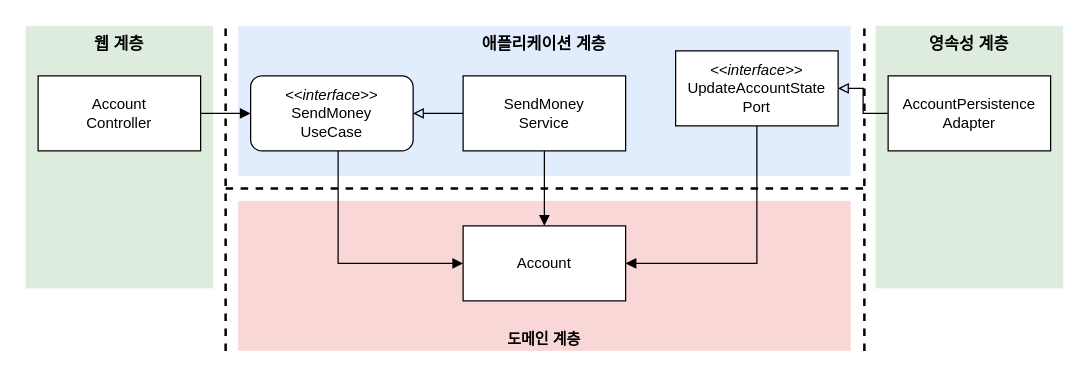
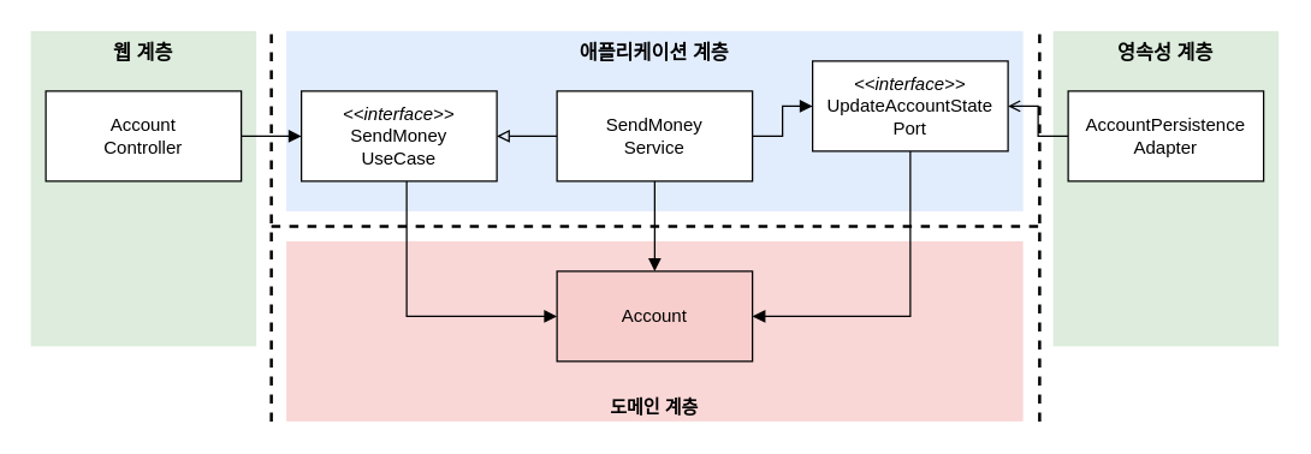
  <mxCell id="0" />
  <mxCell id="1" parent="0" />
  <mxCell id="2" value="도메인 계층" style="rounded=0;whiteSpace=wrap;html=1;fillColor=#f8cecc;strokeColor=none;opacity=80;fontStyle=1;verticalAlign=bottom;" parent="1" vertex="1"><mxGeometry x="190" y="160" width="490" height="120" as="geometry" /></mxCell>
  <mxCell id="3" value="영속성 계층" style="rounded=0;whiteSpace=wrap;html=1;fillColor=#d5e8d4;strokeColor=none;opacity=80;fontStyle=1;fontSize=13;verticalAlign=top;" parent="1" vertex="1"><mxGeometry x="700" y="20" width="150" height="210" as="geometry" /></mxCell>
  <mxCell id="4" value="애플리케이션 계층" style="rounded=0;whiteSpace=wrap;html=1;fillColor=#dae8fc;strokeColor=none;opacity=80;fontStyle=1;verticalAlign=top;fontSize=13;" parent="1" vertex="1"><mxGeometry x="190" y="20" width="490" height="120" as="geometry" /></mxCell>
  <mxCell id="5" value="웹 계층" style="rounded=0;whiteSpace=wrap;html=1;fillColor=#d5e8d4;strokeColor=none;opacity=80;verticalAlign=top;fontStyle=1;fontSize=13;" parent="1" vertex="1"><mxGeometry x="20" y="20" width="150" height="210" as="geometry" /></mxCell>
  <mxCell id="6" style="edgeStyle=orthogonalEdgeStyle;rounded=0;orthogonalLoop=1;jettySize=auto;html=1;entryX=1;entryY=0.5;entryDx=0;entryDy=0;endArrow=block;endFill=1;" parent="1" source="7" target="8" edge="1"><mxGeometry relative="1" as="geometry"><Array as="points"><mxPoint x="605" y="210" /></Array></mxGeometry></mxCell>
  <mxCell id="7" value="&lt;i&gt;&amp;lt;&amp;lt;interface&amp;gt;&amp;gt;&lt;/i&gt;&lt;div&gt;UpdateAccountState&lt;/div&gt;&lt;div&gt;Port&lt;/div&gt;" style="rounded=0;whiteSpace=wrap;html=1;" parent="1" vertex="1"><mxGeometry x="540" y="40" width="130" height="60" as="geometry" /></mxCell>
- <mxCell id="8" value="Account" style="rounded=0;whiteSpace=wrap;html=1;" parent="1" vertex="1"><mxGeometry x="370" y="180" width="130" height="60" as="geometry" /></mxCell>
- <mxCell id="9" style="edgeStyle=orthogonalEdgeStyle;rounded=0;orthogonalLoop=1;jettySize=auto;html=1;entryX=1;entryY=0.5;entryDx=0;entryDy=0;endArrow=block;endFill=0;" parent="1" source="10" target="7" edge="1"><mxGeometry relative="1" as="geometry" /></mxCell>
+ <mxCell id="8" value="Account" style="rounded=0;whiteSpace=wrap;html=1;fillColor=#f8cecc;" parent="1" vertex="1"><mxGeometry x="370" y="180" width="130" height="60" as="geometry" /></mxCell>
+ <mxCell id="9" style="edgeStyle=orthogonalEdgeStyle;rounded=0;orthogonalLoop=1;jettySize=auto;html=1;entryX=1;entryY=0.5;entryDx=0;entryDy=0;endArrow=open;endFill=0;" parent="1" source="10" target="7" edge="1"><mxGeometry relative="1" as="geometry" /></mxCell>
  <mxCell id="10" value="AccountPersistence&lt;div&gt;Adapter&lt;/div&gt;" style="rounded=0;whiteSpace=wrap;html=1;" parent="1" vertex="1"><mxGeometry x="710" y="60" width="130" height="60" as="geometry" /></mxCell>
  <mxCell id="11" style="edgeStyle=orthogonalEdgeStyle;rounded=0;orthogonalLoop=1;jettySize=auto;html=1;entryX=1;entryY=0.5;entryDx=0;entryDy=0;endArrow=block;endFill=0;" parent="1" source="14" target="18" edge="1"><mxGeometry relative="1" as="geometry" /></mxCell>
+ <mxCell id="12" style="edgeStyle=orthogonalEdgeStyle;rounded=0;orthogonalLoop=1;jettySize=auto;html=1;endArrow=block;endFill=1;" parent="1" source="14" target="7" edge="1"><mxGeometry relative="1" as="geometry" /></mxCell>
  <mxCell id="13" style="edgeStyle=orthogonalEdgeStyle;rounded=0;orthogonalLoop=1;jettySize=auto;html=1;endArrow=block;endFill=1;" parent="1" source="14" target="8" edge="1"><mxGeometry relative="1" as="geometry" /></mxCell>
  <mxCell id="14" value="SendMoney&lt;div&gt;Service&lt;/div&gt;" style="rounded=0;whiteSpace=wrap;html=1;" parent="1" vertex="1"><mxGeometry x="370" y="60" width="130" height="60" as="geometry" /></mxCell>
  <mxCell id="15" style="edgeStyle=orthogonalEdgeStyle;rounded=0;orthogonalLoop=1;jettySize=auto;html=1;endArrow=block;endFill=1;" parent="1" source="16" target="18" edge="1"><mxGeometry relative="1" as="geometry" /></mxCell>
  <mxCell id="16" value="Account&lt;div&gt;Controller&lt;/div&gt;" style="rounded=0;whiteSpace=wrap;html=1;" parent="1" vertex="1"><mxGeometry x="30" y="60" width="130" height="60" as="geometry" /></mxCell>
  <mxCell id="17" style="edgeStyle=orthogonalEdgeStyle;rounded=0;orthogonalLoop=1;jettySize=auto;html=1;entryX=0;entryY=0.5;entryDx=0;entryDy=0;endArrow=block;endFill=1;" parent="1" source="18" target="8" edge="1"><mxGeometry relative="1" as="geometry"><Array as="points"><mxPoint x="270" y="210" /></Array></mxGeometry></mxCell>
- <mxCell id="18" value="&lt;i&gt;&amp;lt;&amp;lt;interface&amp;gt;&amp;gt;&lt;/i&gt;&lt;div&gt;SendMoney&lt;/div&gt;&lt;div&gt;UseCase&lt;/div&gt;" style="whiteSpace=wrap;html=1;rounded=1;" parent="1" vertex="1"><mxGeometry x="200" y="60" width="130" height="60" as="geometry" /></mxCell>
+ <mxCell id="18" value="&lt;i&gt;&amp;lt;&amp;lt;interface&amp;gt;&amp;gt;&lt;/i&gt;&lt;div&gt;SendMoney&lt;/div&gt;&lt;div&gt;UseCase&lt;/div&gt;" style="rounded=0;whiteSpace=wrap;html=1;" parent="1" vertex="1"><mxGeometry x="200" y="60" width="130" height="60" as="geometry" /></mxCell>
  <mxCell id="19" value="" style="endArrow=none;dashed=1;html=1;rounded=0;strokeWidth=2;" parent="1" edge="1"><mxGeometry width="50" height="50" relative="1" as="geometry"><mxPoint x="180" y="280" as="sourcePoint" /><mxPoint x="180" y="20" as="targetPoint" /></mxGeometry></mxCell>
  <mxCell id="20" value="" style="endArrow=none;dashed=1;html=1;rounded=0;strokeWidth=2;" parent="1" edge="1"><mxGeometry width="50" height="50" relative="1" as="geometry"><mxPoint x="691" y="280" as="sourcePoint" /><mxPoint x="691" y="20" as="targetPoint" /></mxGeometry></mxCell>
  <mxCell id="21" value="" style="endArrow=none;dashed=1;html=1;rounded=0;strokeWidth=2;" parent="1" edge="1"><mxGeometry width="50" height="50" relative="1" as="geometry"><mxPoint x="180" y="150" as="sourcePoint" /><mxPoint x="690" y="150" as="targetPoint" /></mxGeometry></mxCell>
